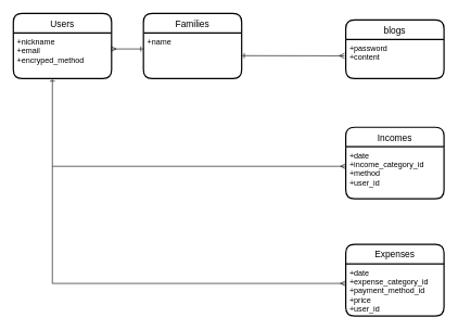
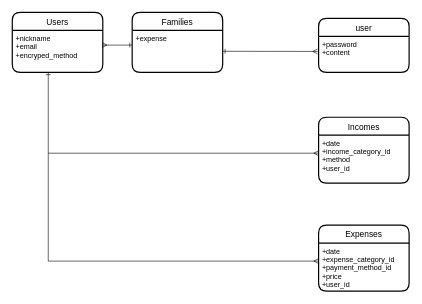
  <mxCell id="0" />
  <mxCell id="1" parent="0" />
  <mxCell id="2" value="Users" style="swimlane;childLayout=stackLayout;horizontal=1;startSize=30;horizontalStack=0;rounded=1;fontSize=14;fontStyle=0;strokeWidth=2;resizeParent=0;resizeLast=1;shadow=0;dashed=0;align=center;" parent="1" vertex="1"><mxGeometry x="20" y="20" width="151" height="100" as="geometry" /></mxCell>
  <mxCell id="3" value="+nickname&#10;+email&#10;+encryped_method&#10;" style="align=left;strokeColor=none;fillColor=none;spacingLeft=4;fontSize=12;verticalAlign=top;resizable=0;rotatable=0;part=1;" parent="2" vertex="1"><mxGeometry y="30" width="151" height="70" as="geometry" /></mxCell>
- <mxCell id="4" value="blogs" style="swimlane;childLayout=stackLayout;horizontal=1;startSize=30;horizontalStack=0;rounded=1;fontSize=14;fontStyle=0;strokeWidth=2;resizeParent=0;resizeLast=1;shadow=0;dashed=0;align=center;" parent="1" vertex="1"><mxGeometry x="531" y="30" width="151" height="90" as="geometry" /></mxCell>
+ <mxCell id="4" value="user" style="swimlane;childLayout=stackLayout;horizontal=1;startSize=30;horizontalStack=0;rounded=1;fontSize=14;fontStyle=0;strokeWidth=2;resizeParent=0;resizeLast=1;shadow=0;dashed=0;align=center;" parent="1" vertex="1"><mxGeometry x="531" y="30" width="151" height="90" as="geometry" /></mxCell>
  <mxCell id="5" value="+password&#10;+content&#10;" style="align=left;strokeColor=none;fillColor=none;spacingLeft=4;fontSize=12;verticalAlign=top;resizable=0;rotatable=0;part=1;" parent="4" vertex="1"><mxGeometry y="30" width="151" height="60" as="geometry" /></mxCell>
  <mxCell id="6" value="Incomes" style="swimlane;childLayout=stackLayout;horizontal=1;startSize=30;horizontalStack=0;rounded=1;fontSize=14;fontStyle=0;strokeWidth=2;resizeParent=0;resizeLast=1;shadow=0;dashed=0;align=center;" parent="1" vertex="1"><mxGeometry x="531" y="195" width="151" height="110" as="geometry" /></mxCell>
  <mxCell id="7" value="+date&#10;+income_category_id&#10;+method&#10;+user_id&#10;" style="align=left;strokeColor=none;fillColor=none;spacingLeft=4;fontSize=12;verticalAlign=top;resizable=0;rotatable=0;part=1;" parent="6" vertex="1"><mxGeometry y="30" width="151" height="80" as="geometry" /></mxCell>
  <mxCell id="8" value="Expenses" style="swimlane;childLayout=stackLayout;horizontal=1;startSize=30;horizontalStack=0;rounded=1;fontSize=14;fontStyle=0;strokeWidth=2;resizeParent=0;resizeLast=1;shadow=0;dashed=0;align=center;" parent="1" vertex="1"><mxGeometry x="531" y="375" width="151" height="110" as="geometry" /></mxCell>
  <mxCell id="9" value="+date&#10;+expense_category_id&#10;+payment_method_id&#10;+price&#10;+user_id&#10;" style="align=left;strokeColor=none;fillColor=none;spacingLeft=4;fontSize=12;verticalAlign=top;resizable=0;rotatable=0;part=1;" parent="8" vertex="1"><mxGeometry y="30" width="151" height="80" as="geometry" /></mxCell>
  <mxCell id="10" style="edgeStyle=none;html=1;entryX=-0.011;entryY=0.421;entryDx=0;entryDy=0;startArrow=ERone;startFill=0;endArrow=ERmany;endFill=0;entryPerimeter=0;" parent="1" target="5" edge="1"><mxGeometry relative="1" as="geometry"><mxPoint x="371" y="85" as="sourcePoint" /><mxPoint x="491" y="85" as="targetPoint" /></mxGeometry></mxCell>
  <mxCell id="11" value="" style="endArrow=none;html=1;rounded=0;startArrow=ERone;startFill=0;" parent="1" edge="1"><mxGeometry relative="1" as="geometry"><mxPoint x="80" y="120" as="sourcePoint" /><mxPoint x="80" y="435" as="targetPoint" /></mxGeometry></mxCell>
  <mxCell id="12" value="" style="endArrow=ERmany;html=1;rounded=0;endFill=0;" parent="1" edge="1"><mxGeometry relative="1" as="geometry"><mxPoint x="80" y="255" as="sourcePoint" /><mxPoint x="531" y="255" as="targetPoint" /></mxGeometry></mxCell>
  <mxCell id="13" value="" style="endArrow=ERmany;html=1;rounded=0;endFill=0;" parent="1" edge="1"><mxGeometry relative="1" as="geometry"><mxPoint x="80" y="435" as="sourcePoint" /><mxPoint x="531" y="435" as="targetPoint" /></mxGeometry></mxCell>
  <mxCell id="14" value="Families" style="swimlane;childLayout=stackLayout;horizontal=1;startSize=30;horizontalStack=0;rounded=1;fontSize=14;fontStyle=0;strokeWidth=2;resizeParent=0;resizeLast=1;shadow=0;dashed=0;align=center;" vertex="1" parent="1"><mxGeometry x="220" y="20" width="151" height="100" as="geometry" /></mxCell>
- <mxCell id="15" value="+name&#10;" style="align=left;strokeColor=none;fillColor=none;spacingLeft=4;fontSize=12;verticalAlign=top;resizable=0;rotatable=0;part=1;" vertex="1" parent="14"><mxGeometry y="30" width="151" height="70" as="geometry" /></mxCell>
+ <mxCell id="15" value="+expense&#10;" style="align=left;strokeColor=none;fillColor=none;spacingLeft=4;fontSize=12;verticalAlign=top;resizable=0;rotatable=0;part=1;" vertex="1" parent="14"><mxGeometry y="30" width="151" height="70" as="geometry" /></mxCell>
  <mxCell id="16" style="edgeStyle=none;html=1;entryX=-0.011;entryY=0.421;entryDx=0;entryDy=0;startArrow=ERone;startFill=0;endArrow=ERmany;endFill=0;entryPerimeter=0;" edge="1" parent="1"><mxGeometry relative="1" as="geometry"><mxPoint x="220" y="74.66" as="sourcePoint" /><mxPoint x="169.999" y="74.66" as="targetPoint" /><Array as="points" /></mxGeometry></mxCell>
